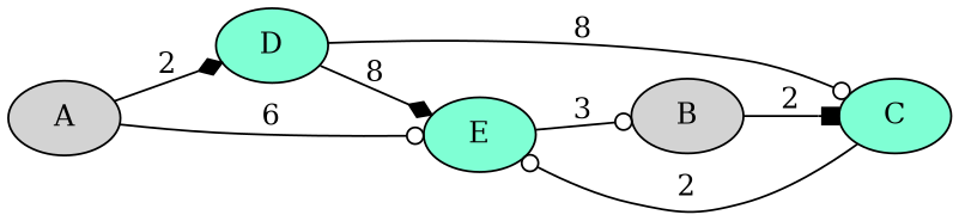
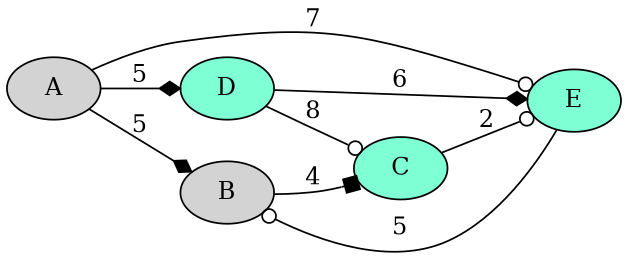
  digraph {
    rankdir=LR
    node [fillcolor=aquamarine style=filled]
    edge [arrowhead=odot]
    A [fillcolor=lightgrey]
    B [fillcolor=lightgrey]
    D
    E
    C
-   A -> D [arrowhead=diamond label=2]
-   A -> E [label=6]
-   B -> C [arrowhead=box label=2]
-   D -> E [arrowhead=diamond label=8]
+   A -> B [arrowhead=diamond label=5]
+   A -> D [arrowhead=diamond label=5]
+   A -> E [label=7]
+   B -> C [arrowhead=box label=4]
+   D -> E [arrowhead=diamond label=6]
    D -> C [label=8]
-   E -> B [label=3]
+   E -> B [label=5]
    C -> E [label=2]
  }
